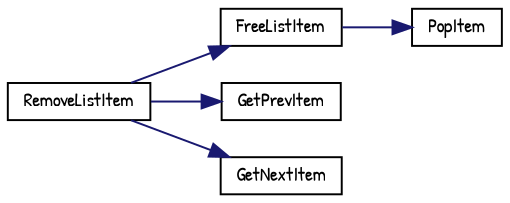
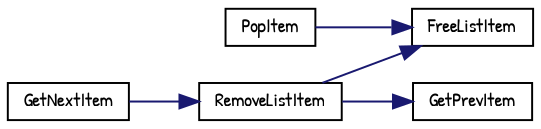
  digraph {
    fontname="Patrick Hand"
    rankdir=LR
    node [color=black fillcolor=white fontname="Patrick Hand" fontsize=10 shape=record style=filled]
    edge [color=midnightblue fontname="Patrick Hand" fontsize=10 labelfontname=Helvetica labelfontsize=10 style=solid]
    n1 [height=0.2 label=PopItem width=0.4]
    n2 [height=0.2 label=FreeListItem width=0.4]
    n3 [height=0.2 label=RemoveListItem width=0.4]
    n4 [height=0.2 label=GetPrevItem width=0.4]
    n5 [height=0.2 label=GetNextItem width=0.4]
-   n2 -> n1
+   n1 -> n2
    n3 -> n2
    n3 -> n4
-   n3 -> n5
+   n5 -> n3
  }
